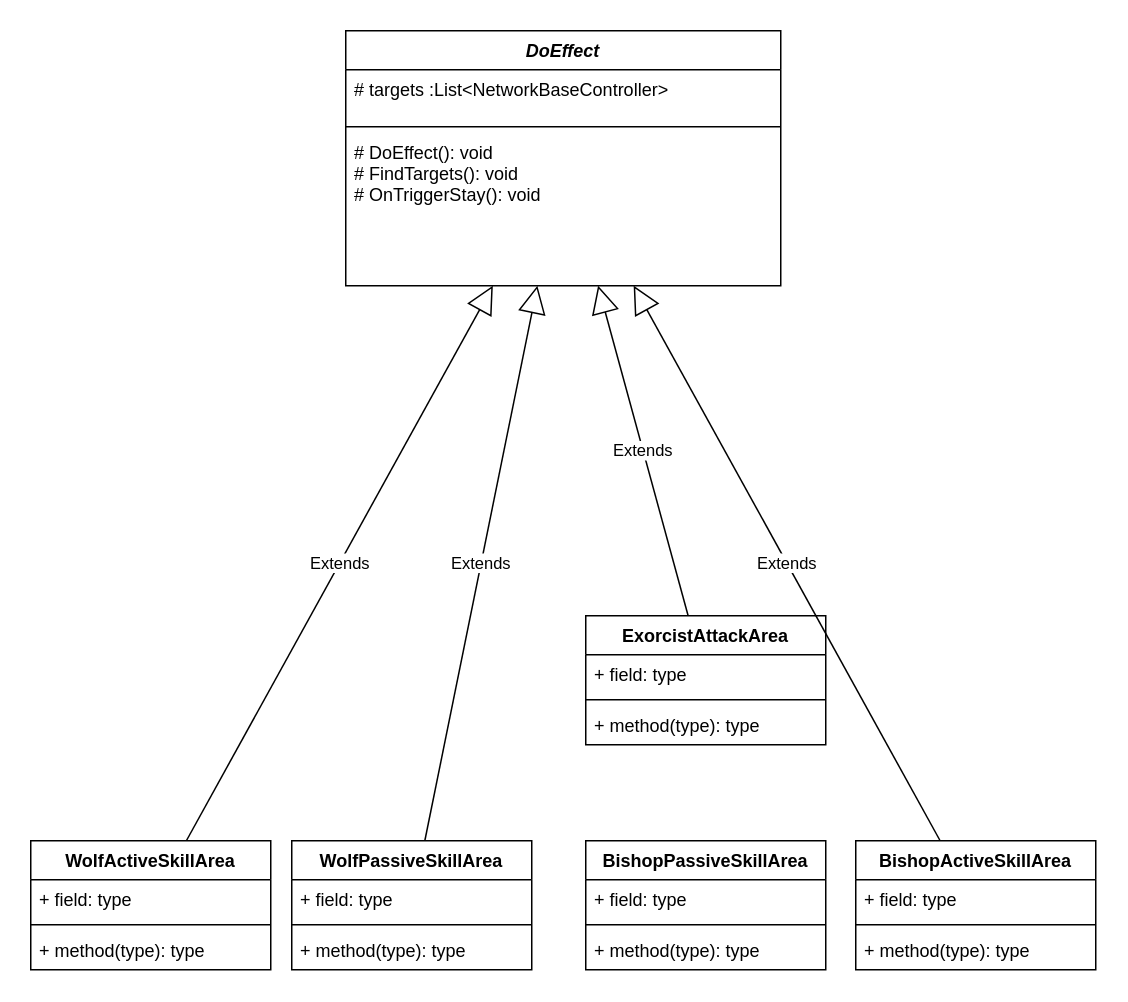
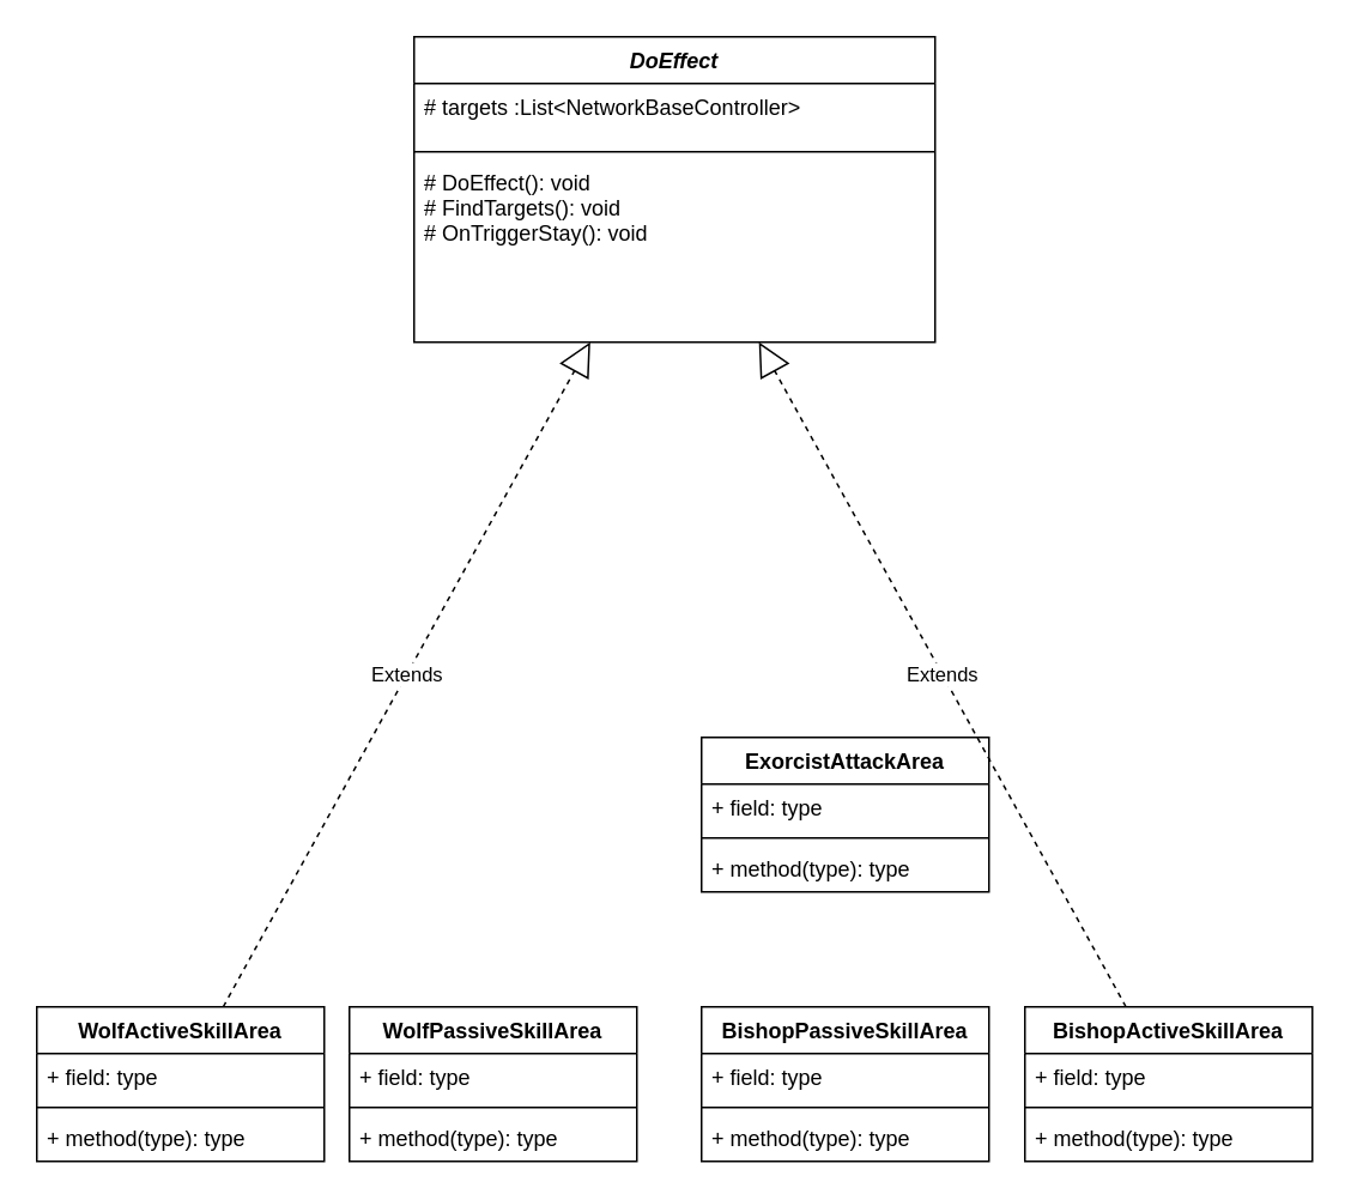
  <mxCell id="0" />
  <mxCell id="1" parent="0" />
  <mxCell id="2" value="DoEffect" style="swimlane;fontStyle=3;align=center;verticalAlign=top;childLayout=stackLayout;horizontal=1;startSize=26;horizontalStack=0;resizeParent=1;resizeParentMax=0;resizeLast=0;collapsible=1;marginBottom=0;" parent="1" vertex="1"><mxGeometry x="230" y="20" width="290" height="170" as="geometry" /></mxCell>
  <mxCell id="3" value="# targets :List&lt;NetworkBaseController&gt;" style="text;strokeColor=none;fillColor=none;align=left;verticalAlign=top;spacingLeft=4;spacingRight=4;overflow=hidden;rotatable=0;points=[[0,0.5],[1,0.5]];portConstraint=eastwest;" parent="2" vertex="1"><mxGeometry y="26" width="290" height="34" as="geometry" /></mxCell>
  <mxCell id="4" value="" style="line;strokeWidth=1;fillColor=none;align=left;verticalAlign=middle;spacingTop=-1;spacingLeft=3;spacingRight=3;rotatable=0;labelPosition=right;points=[];portConstraint=eastwest;" parent="2" vertex="1"><mxGeometry y="60" width="290" height="8" as="geometry" /></mxCell>
  <mxCell id="5" value="# DoEffect(): void&#10;# FindTargets(): void&#10;# OnTriggerStay(): void" style="text;strokeColor=none;fillColor=none;align=left;verticalAlign=top;spacingLeft=4;spacingRight=4;overflow=hidden;rotatable=0;points=[[0,0.5],[1,0.5]];portConstraint=eastwest;fontStyle=0" parent="2" vertex="1"><mxGeometry y="68" width="290" height="102" as="geometry" /></mxCell>
  <mxCell id="6" value="WolfActiveSkillArea" style="swimlane;fontStyle=1;align=center;verticalAlign=top;childLayout=stackLayout;horizontal=1;startSize=26;horizontalStack=0;resizeParent=1;resizeParentMax=0;resizeLast=0;collapsible=1;marginBottom=0;" parent="1" vertex="1"><mxGeometry x="20" y="560" width="160" height="86" as="geometry" /></mxCell>
  <mxCell id="7" value="+ field: type" style="text;strokeColor=none;fillColor=none;align=left;verticalAlign=top;spacingLeft=4;spacingRight=4;overflow=hidden;rotatable=0;points=[[0,0.5],[1,0.5]];portConstraint=eastwest;" parent="6" vertex="1"><mxGeometry y="26" width="160" height="26" as="geometry" /></mxCell>
  <mxCell id="8" value="" style="line;strokeWidth=1;fillColor=none;align=left;verticalAlign=middle;spacingTop=-1;spacingLeft=3;spacingRight=3;rotatable=0;labelPosition=right;points=[];portConstraint=eastwest;" parent="6" vertex="1"><mxGeometry y="52" width="160" height="8" as="geometry" /></mxCell>
  <mxCell id="9" value="+ method(type): type" style="text;strokeColor=none;fillColor=none;align=left;verticalAlign=top;spacingLeft=4;spacingRight=4;overflow=hidden;rotatable=0;points=[[0,0.5],[1,0.5]];portConstraint=eastwest;" parent="6" vertex="1"><mxGeometry y="60" width="160" height="26" as="geometry" /></mxCell>
  <mxCell id="10" value="ExorcistAttackArea" style="swimlane;fontStyle=1;align=center;verticalAlign=top;childLayout=stackLayout;horizontal=1;startSize=26;horizontalStack=0;resizeParent=1;resizeParentMax=0;resizeLast=0;collapsible=1;marginBottom=0;" parent="1" vertex="1"><mxGeometry x="390" y="410" width="160" height="86" as="geometry" /></mxCell>
  <mxCell id="11" value="+ field: type" style="text;strokeColor=none;fillColor=none;align=left;verticalAlign=top;spacingLeft=4;spacingRight=4;overflow=hidden;rotatable=0;points=[[0,0.5],[1,0.5]];portConstraint=eastwest;" parent="10" vertex="1"><mxGeometry y="26" width="160" height="26" as="geometry" /></mxCell>
  <mxCell id="12" value="" style="line;strokeWidth=1;fillColor=none;align=left;verticalAlign=middle;spacingTop=-1;spacingLeft=3;spacingRight=3;rotatable=0;labelPosition=right;points=[];portConstraint=eastwest;" parent="10" vertex="1"><mxGeometry y="52" width="160" height="8" as="geometry" /></mxCell>
  <mxCell id="13" value="+ method(type): type" style="text;strokeColor=none;fillColor=none;align=left;verticalAlign=top;spacingLeft=4;spacingRight=4;overflow=hidden;rotatable=0;points=[[0,0.5],[1,0.5]];portConstraint=eastwest;" parent="10" vertex="1"><mxGeometry y="60" width="160" height="26" as="geometry" /></mxCell>
- <mxCell id="14" value="Extends" style="endArrow=block;endSize=16;endFill=0;html=1;" parent="1" source="6" target="2" edge="1"><mxGeometry width="160" relative="1" as="geometry"><mxPoint x="310" y="370" as="sourcePoint" /><mxPoint x="100" y="336" as="targetPoint" /></mxGeometry></mxCell>
- <mxCell id="15" value="Extends" style="endArrow=block;endSize=16;endFill=0;html=1;" parent="1" source="10" target="2" edge="1"><mxGeometry width="160" relative="1" as="geometry"><mxPoint x="142.098" y="515" as="sourcePoint" /><mxPoint x="680" y="356" as="targetPoint" /></mxGeometry></mxCell>
+ <mxCell id="14" value="Extends" style="endArrow=block;endSize=16;endFill=0;html=1;dashed=1;" parent="1" source="6" target="2" edge="1"><mxGeometry width="160" relative="1" as="geometry"><mxPoint x="310" y="370" as="sourcePoint" /><mxPoint x="100" y="336" as="targetPoint" /></mxGeometry></mxCell>
  <mxCell id="16" value="WolfPassiveSkillArea" style="swimlane;fontStyle=1;align=center;verticalAlign=top;childLayout=stackLayout;horizontal=1;startSize=26;horizontalStack=0;resizeParent=1;resizeParentMax=0;resizeLast=0;collapsible=1;marginBottom=0;" vertex="1" parent="1"><mxGeometry x="194" y="560" width="160" height="86" as="geometry" /></mxCell>
  <mxCell id="17" value="+ field: type" style="text;strokeColor=none;fillColor=none;align=left;verticalAlign=top;spacingLeft=4;spacingRight=4;overflow=hidden;rotatable=0;points=[[0,0.5],[1,0.5]];portConstraint=eastwest;" vertex="1" parent="16"><mxGeometry y="26" width="160" height="26" as="geometry" /></mxCell>
  <mxCell id="18" value="" style="line;strokeWidth=1;fillColor=none;align=left;verticalAlign=middle;spacingTop=-1;spacingLeft=3;spacingRight=3;rotatable=0;labelPosition=right;points=[];portConstraint=eastwest;" vertex="1" parent="16"><mxGeometry y="52" width="160" height="8" as="geometry" /></mxCell>
  <mxCell id="19" value="+ method(type): type" style="text;strokeColor=none;fillColor=none;align=left;verticalAlign=top;spacingLeft=4;spacingRight=4;overflow=hidden;rotatable=0;points=[[0,0.5],[1,0.5]];portConstraint=eastwest;" vertex="1" parent="16"><mxGeometry y="60" width="160" height="26" as="geometry" /></mxCell>
- <mxCell id="20" value="Extends" style="endArrow=block;endSize=16;endFill=0;html=1;" edge="1" parent="1" source="16" target="2"><mxGeometry width="160" relative="1" as="geometry"><mxPoint x="189.497" y="400" as="sourcePoint" /><mxPoint x="326.692" y="200" as="targetPoint" /></mxGeometry></mxCell>
  <mxCell id="21" value="BishopActiveSkillArea" style="swimlane;fontStyle=1;align=center;verticalAlign=top;childLayout=stackLayout;horizontal=1;startSize=26;horizontalStack=0;resizeParent=1;resizeParentMax=0;resizeLast=0;collapsible=1;marginBottom=0;" vertex="1" parent="1"><mxGeometry x="570" y="560" width="160" height="86" as="geometry" /></mxCell>
  <mxCell id="22" value="+ field: type" style="text;strokeColor=none;fillColor=none;align=left;verticalAlign=top;spacingLeft=4;spacingRight=4;overflow=hidden;rotatable=0;points=[[0,0.5],[1,0.5]];portConstraint=eastwest;" vertex="1" parent="21"><mxGeometry y="26" width="160" height="26" as="geometry" /></mxCell>
  <mxCell id="23" value="" style="line;strokeWidth=1;fillColor=none;align=left;verticalAlign=middle;spacingTop=-1;spacingLeft=3;spacingRight=3;rotatable=0;labelPosition=right;points=[];portConstraint=eastwest;" vertex="1" parent="21"><mxGeometry y="52" width="160" height="8" as="geometry" /></mxCell>
  <mxCell id="24" value="+ method(type): type" style="text;strokeColor=none;fillColor=none;align=left;verticalAlign=top;spacingLeft=4;spacingRight=4;overflow=hidden;rotatable=0;points=[[0,0.5],[1,0.5]];portConstraint=eastwest;" vertex="1" parent="21"><mxGeometry y="60" width="160" height="26" as="geometry" /></mxCell>
  <mxCell id="25" value="BishopPassiveSkillArea" style="swimlane;fontStyle=1;align=center;verticalAlign=top;childLayout=stackLayout;horizontal=1;startSize=26;horizontalStack=0;resizeParent=1;resizeParentMax=0;resizeLast=0;collapsible=1;marginBottom=0;" vertex="1" parent="1"><mxGeometry x="390" y="560" width="160" height="86" as="geometry" /></mxCell>
  <mxCell id="26" value="+ field: type" style="text;strokeColor=none;fillColor=none;align=left;verticalAlign=top;spacingLeft=4;spacingRight=4;overflow=hidden;rotatable=0;points=[[0,0.5],[1,0.5]];portConstraint=eastwest;" vertex="1" parent="25"><mxGeometry y="26" width="160" height="26" as="geometry" /></mxCell>
  <mxCell id="27" value="" style="line;strokeWidth=1;fillColor=none;align=left;verticalAlign=middle;spacingTop=-1;spacingLeft=3;spacingRight=3;rotatable=0;labelPosition=right;points=[];portConstraint=eastwest;" vertex="1" parent="25"><mxGeometry y="52" width="160" height="8" as="geometry" /></mxCell>
  <mxCell id="28" value="+ method(type): type" style="text;strokeColor=none;fillColor=none;align=left;verticalAlign=top;spacingLeft=4;spacingRight=4;overflow=hidden;rotatable=0;points=[[0,0.5],[1,0.5]];portConstraint=eastwest;" vertex="1" parent="25"><mxGeometry y="60" width="160" height="26" as="geometry" /></mxCell>
- <mxCell id="29" value="Extends" style="endArrow=block;endSize=16;endFill=0;html=1;" edge="1" parent="1" source="21" target="2"><mxGeometry width="160" relative="1" as="geometry"><mxPoint x="650" y="320" as="sourcePoint" /><mxPoint x="810" y="320" as="targetPoint" /></mxGeometry></mxCell>
+ <mxCell id="29" value="Extends" style="endArrow=block;endSize=16;endFill=0;html=1;dashed=1;" edge="1" parent="1" source="21" target="2"><mxGeometry width="160" relative="1" as="geometry"><mxPoint x="650" y="320" as="sourcePoint" /><mxPoint x="810" y="320" as="targetPoint" /></mxGeometry></mxCell>
